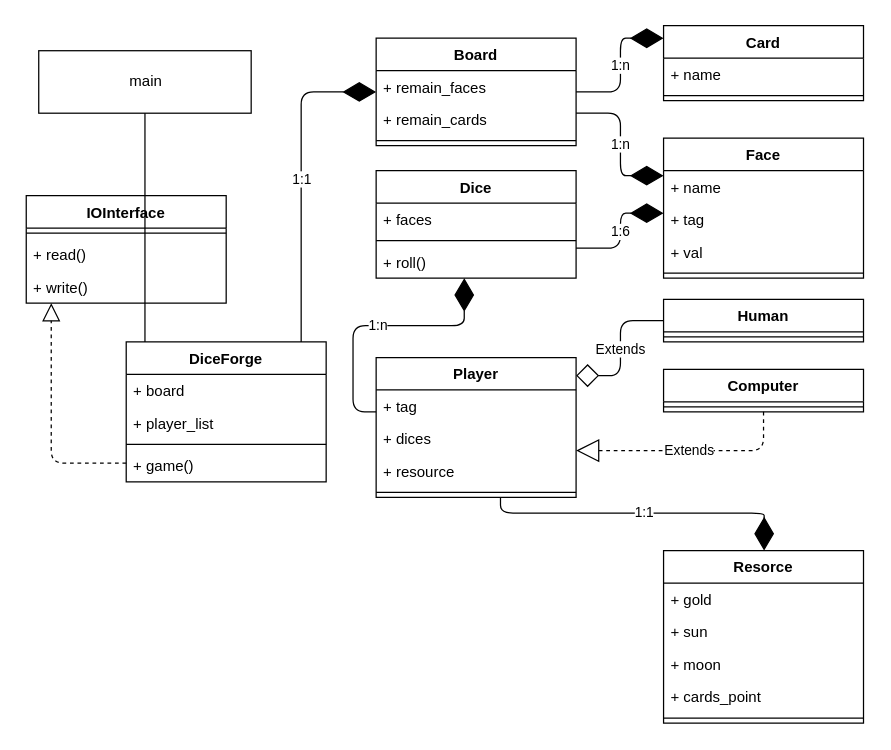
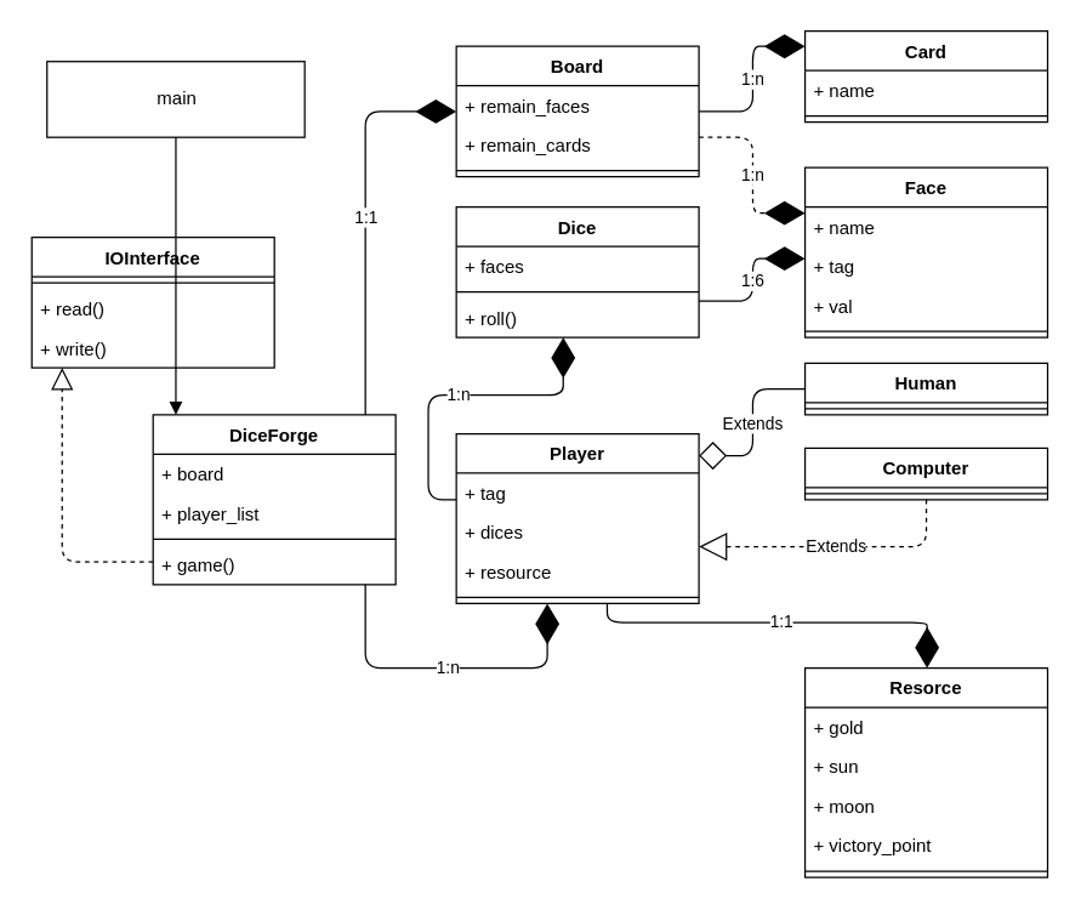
  <mxCell id="0" />
  <mxCell id="1" parent="0" />
  <mxCell id="2" value="DiceForge" style="swimlane;fontStyle=1;align=center;verticalAlign=top;childLayout=stackLayout;horizontal=1;startSize=26;horizontalStack=0;resizeParent=1;resizeParentMax=0;resizeLast=0;collapsible=1;marginBottom=0;" parent="1" vertex="1"><mxGeometry x="100.5" y="273" width="160" height="112" as="geometry" /></mxCell>
  <mxCell id="3" value="+ board" style="text;strokeColor=none;fillColor=none;align=left;verticalAlign=top;spacingLeft=4;spacingRight=4;overflow=hidden;rotatable=0;points=[[0,0.5],[1,0.5]];portConstraint=eastwest;" parent="2" vertex="1"><mxGeometry y="26" width="160" height="26" as="geometry" /></mxCell>
  <mxCell id="4" value="+ player_list" style="text;strokeColor=none;fillColor=none;align=left;verticalAlign=top;spacingLeft=4;spacingRight=4;overflow=hidden;rotatable=0;points=[[0,0.5],[1,0.5]];portConstraint=eastwest;" parent="2" vertex="1"><mxGeometry y="52" width="160" height="26" as="geometry" /></mxCell>
  <mxCell id="5" value="" style="line;strokeWidth=1;fillColor=none;align=left;verticalAlign=middle;spacingTop=-1;spacingLeft=3;spacingRight=3;rotatable=0;labelPosition=right;points=[];portConstraint=eastwest;" parent="2" vertex="1"><mxGeometry y="78" width="160" height="8" as="geometry" /></mxCell>
  <mxCell id="6" value="+ game()" style="text;strokeColor=none;fillColor=none;align=left;verticalAlign=top;spacingLeft=4;spacingRight=4;overflow=hidden;rotatable=0;points=[[0,0.5],[1,0.5]];portConstraint=eastwest;" parent="2" vertex="1"><mxGeometry y="86" width="160" height="26" as="geometry" /></mxCell>
  <mxCell id="7" value="Card" style="swimlane;fontStyle=1;align=center;verticalAlign=top;childLayout=stackLayout;horizontal=1;startSize=26;horizontalStack=0;resizeParent=1;resizeParentMax=0;resizeLast=0;collapsible=1;marginBottom=0;" parent="1" vertex="1"><mxGeometry x="530.5" y="20" width="160" height="60" as="geometry" /></mxCell>
  <mxCell id="8" value="+ name" style="text;strokeColor=none;fillColor=none;align=left;verticalAlign=top;spacingLeft=4;spacingRight=4;overflow=hidden;rotatable=0;points=[[0,0.5],[1,0.5]];portConstraint=eastwest;" parent="7" vertex="1"><mxGeometry y="26" width="160" height="26" as="geometry" /></mxCell>
  <mxCell id="9" value="" style="line;strokeWidth=1;fillColor=none;align=left;verticalAlign=middle;spacingTop=-1;spacingLeft=3;spacingRight=3;rotatable=0;labelPosition=right;points=[];portConstraint=eastwest;" parent="7" vertex="1"><mxGeometry y="52" width="160" height="8" as="geometry" /></mxCell>
  <mxCell id="10" value="Computer" style="swimlane;fontStyle=1;align=center;verticalAlign=top;childLayout=stackLayout;horizontal=1;startSize=26;horizontalStack=0;resizeParent=1;resizeParentMax=0;resizeLast=0;collapsible=1;marginBottom=0;" parent="1" vertex="1"><mxGeometry x="530.5" y="295" width="160" height="34" as="geometry" /></mxCell>
  <mxCell id="11" value="" style="line;strokeWidth=1;fillColor=none;align=left;verticalAlign=middle;spacingTop=-1;spacingLeft=3;spacingRight=3;rotatable=0;labelPosition=right;points=[];portConstraint=eastwest;" parent="10" vertex="1"><mxGeometry y="26" width="160" height="8" as="geometry" /></mxCell>
  <mxCell id="12" value="Dice" style="swimlane;fontStyle=1;align=center;verticalAlign=top;childLayout=stackLayout;horizontal=1;startSize=26;horizontalStack=0;resizeParent=1;resizeParentMax=0;resizeLast=0;collapsible=1;marginBottom=0;" parent="1" vertex="1"><mxGeometry x="300.5" y="136" width="160" height="86" as="geometry" /></mxCell>
  <mxCell id="13" value="+ faces" style="text;strokeColor=none;fillColor=none;align=left;verticalAlign=top;spacingLeft=4;spacingRight=4;overflow=hidden;rotatable=0;points=[[0,0.5],[1,0.5]];portConstraint=eastwest;" parent="12" vertex="1"><mxGeometry y="26" width="160" height="26" as="geometry" /></mxCell>
  <mxCell id="14" value="" style="line;strokeWidth=1;fillColor=none;align=left;verticalAlign=middle;spacingTop=-1;spacingLeft=3;spacingRight=3;rotatable=0;labelPosition=right;points=[];portConstraint=eastwest;" parent="12" vertex="1"><mxGeometry y="52" width="160" height="8" as="geometry" /></mxCell>
  <mxCell id="15" value="+ roll()" style="text;strokeColor=none;fillColor=none;align=left;verticalAlign=top;spacingLeft=4;spacingRight=4;overflow=hidden;rotatable=0;points=[[0,0.5],[1,0.5]];portConstraint=eastwest;" parent="12" vertex="1"><mxGeometry y="60" width="160" height="26" as="geometry" /></mxCell>
  <mxCell id="16" value="Board" style="swimlane;fontStyle=1;align=center;verticalAlign=top;childLayout=stackLayout;horizontal=1;startSize=26;horizontalStack=0;resizeParent=1;resizeParentMax=0;resizeLast=0;collapsible=1;marginBottom=0;" parent="1" vertex="1"><mxGeometry x="300.5" y="30" width="160" height="86" as="geometry" /></mxCell>
  <mxCell id="17" value="+ remain_faces&#10;" style="text;strokeColor=none;fillColor=none;align=left;verticalAlign=top;spacingLeft=4;spacingRight=4;overflow=hidden;rotatable=0;points=[[0,0.5],[1,0.5]];portConstraint=eastwest;" parent="16" vertex="1"><mxGeometry y="26" width="160" height="26" as="geometry" /></mxCell>
  <mxCell id="18" value="+ remain_cards&#10;" style="text;strokeColor=none;fillColor=none;align=left;verticalAlign=top;spacingLeft=4;spacingRight=4;overflow=hidden;rotatable=0;points=[[0,0.5],[1,0.5]];portConstraint=eastwest;" parent="16" vertex="1"><mxGeometry y="52" width="160" height="26" as="geometry" /></mxCell>
  <mxCell id="19" value="" style="line;strokeWidth=1;fillColor=none;align=left;verticalAlign=middle;spacingTop=-1;spacingLeft=3;spacingRight=3;rotatable=0;labelPosition=right;points=[];portConstraint=eastwest;" parent="16" vertex="1"><mxGeometry y="78" width="160" height="8" as="geometry" /></mxCell>
  <mxCell id="20" value="Face&#10;" style="swimlane;fontStyle=1;align=center;verticalAlign=top;childLayout=stackLayout;horizontal=1;startSize=26;horizontalStack=0;resizeParent=1;resizeParentMax=0;resizeLast=0;collapsible=1;marginBottom=0;" parent="1" vertex="1"><mxGeometry x="530.5" y="110" width="160" height="112" as="geometry"><mxRectangle x="260" y="117" width="60" height="26" as="alternateBounds" /></mxGeometry></mxCell>
  <mxCell id="21" value="+ name" style="text;strokeColor=none;fillColor=none;align=left;verticalAlign=top;spacingLeft=4;spacingRight=4;overflow=hidden;rotatable=0;points=[[0,0.5],[1,0.5]];portConstraint=eastwest;" parent="20" vertex="1"><mxGeometry y="26" width="160" height="26" as="geometry" /></mxCell>
  <mxCell id="22" value="+ tag" style="text;strokeColor=none;fillColor=none;align=left;verticalAlign=top;spacingLeft=4;spacingRight=4;overflow=hidden;rotatable=0;points=[[0,0.5],[1,0.5]];portConstraint=eastwest;" parent="20" vertex="1"><mxGeometry y="52" width="160" height="26" as="geometry" /></mxCell>
  <mxCell id="23" value="+ val" style="text;strokeColor=none;fillColor=none;align=left;verticalAlign=top;spacingLeft=4;spacingRight=4;overflow=hidden;rotatable=0;points=[[0,0.5],[1,0.5]];portConstraint=eastwest;" parent="20" vertex="1"><mxGeometry y="78" width="160" height="26" as="geometry" /></mxCell>
  <mxCell id="24" value="" style="line;strokeWidth=1;fillColor=none;align=left;verticalAlign=middle;spacingTop=-1;spacingLeft=3;spacingRight=3;rotatable=0;labelPosition=right;points=[];portConstraint=eastwest;" parent="20" vertex="1"><mxGeometry y="104" width="160" height="8" as="geometry" /></mxCell>
  <mxCell id="25" value="Human" style="swimlane;fontStyle=1;align=center;verticalAlign=top;childLayout=stackLayout;horizontal=1;startSize=26;horizontalStack=0;resizeParent=1;resizeParentMax=0;resizeLast=0;collapsible=1;marginBottom=0;" parent="1" vertex="1"><mxGeometry x="530.5" y="239" width="160" height="34" as="geometry" /></mxCell>
  <mxCell id="26" value="" style="line;strokeWidth=1;fillColor=none;align=left;verticalAlign=middle;spacingTop=-1;spacingLeft=3;spacingRight=3;rotatable=0;labelPosition=right;points=[];portConstraint=eastwest;" parent="25" vertex="1"><mxGeometry y="26" width="160" height="8" as="geometry" /></mxCell>
  <mxCell id="27" value="IOInterface" style="swimlane;fontStyle=1;align=center;verticalAlign=top;childLayout=stackLayout;horizontal=1;startSize=26;horizontalStack=0;resizeParent=1;resizeParentMax=0;resizeLast=0;collapsible=1;marginBottom=0;" parent="1" vertex="1"><mxGeometry x="20.5" y="156" width="160" height="86" as="geometry" /></mxCell>
  <mxCell id="28" value="" style="line;strokeWidth=1;fillColor=none;align=left;verticalAlign=middle;spacingTop=-1;spacingLeft=3;spacingRight=3;rotatable=0;labelPosition=right;points=[];portConstraint=eastwest;" parent="27" vertex="1"><mxGeometry y="26" width="160" height="8" as="geometry" /></mxCell>
  <mxCell id="29" value="+ read()" style="text;strokeColor=none;fillColor=none;align=left;verticalAlign=top;spacingLeft=4;spacingRight=4;overflow=hidden;rotatable=0;points=[[0,0.5],[1,0.5]];portConstraint=eastwest;" parent="27" vertex="1"><mxGeometry y="34" width="160" height="26" as="geometry" /></mxCell>
  <mxCell id="30" value="+ write()" style="text;strokeColor=none;fillColor=none;align=left;verticalAlign=top;spacingLeft=4;spacingRight=4;overflow=hidden;rotatable=0;points=[[0,0.5],[1,0.5]];portConstraint=eastwest;" parent="27" vertex="1"><mxGeometry y="60" width="160" height="26" as="geometry" /></mxCell>
  <mxCell id="31" value="Player" style="swimlane;fontStyle=1;align=center;verticalAlign=top;childLayout=stackLayout;horizontal=1;startSize=26;horizontalStack=0;resizeParent=1;resizeParentMax=0;resizeLast=0;collapsible=1;marginBottom=0;" parent="1" vertex="1"><mxGeometry x="300.5" y="285.5" width="160" height="112" as="geometry" /></mxCell>
  <mxCell id="32" value="+ tag" style="text;strokeColor=none;fillColor=none;align=left;verticalAlign=top;spacingLeft=4;spacingRight=4;overflow=hidden;rotatable=0;points=[[0,0.5],[1,0.5]];portConstraint=eastwest;" parent="31" vertex="1"><mxGeometry y="26" width="160" height="26" as="geometry" /></mxCell>
  <mxCell id="33" value="+ dices" style="text;strokeColor=none;fillColor=none;align=left;verticalAlign=top;spacingLeft=4;spacingRight=4;overflow=hidden;rotatable=0;points=[[0,0.5],[1,0.5]];portConstraint=eastwest;" parent="31" vertex="1"><mxGeometry y="52" width="160" height="26" as="geometry" /></mxCell>
  <mxCell id="34" value="+ resource" style="text;strokeColor=none;fillColor=none;align=left;verticalAlign=top;spacingLeft=4;spacingRight=4;overflow=hidden;rotatable=0;points=[[0,0.5],[1,0.5]];portConstraint=eastwest;" parent="31" vertex="1"><mxGeometry y="78" width="160" height="26" as="geometry" /></mxCell>
  <mxCell id="35" value="" style="line;strokeWidth=1;fillColor=none;align=left;verticalAlign=middle;spacingTop=-1;spacingLeft=3;spacingRight=3;rotatable=0;labelPosition=right;points=[];portConstraint=eastwest;" parent="31" vertex="1"><mxGeometry y="104" width="160" height="8" as="geometry" /></mxCell>
  <mxCell id="36" value="Resorce&#10;" style="swimlane;fontStyle=1;align=center;verticalAlign=top;childLayout=stackLayout;horizontal=1;startSize=26;horizontalStack=0;resizeParent=1;resizeParentMax=0;resizeLast=0;collapsible=1;marginBottom=0;" parent="1" vertex="1"><mxGeometry x="530.5" y="440" width="160" height="138" as="geometry" /></mxCell>
  <mxCell id="37" value="+ gold" style="text;strokeColor=none;fillColor=none;align=left;verticalAlign=top;spacingLeft=4;spacingRight=4;overflow=hidden;rotatable=0;points=[[0,0.5],[1,0.5]];portConstraint=eastwest;" parent="36" vertex="1"><mxGeometry y="26" width="160" height="26" as="geometry" /></mxCell>
  <mxCell id="38" value="+ sun" style="text;strokeColor=none;fillColor=none;align=left;verticalAlign=top;spacingLeft=4;spacingRight=4;overflow=hidden;rotatable=0;points=[[0,0.5],[1,0.5]];portConstraint=eastwest;" parent="36" vertex="1"><mxGeometry y="52" width="160" height="26" as="geometry" /></mxCell>
  <mxCell id="39" value="+ moon" style="text;strokeColor=none;fillColor=none;align=left;verticalAlign=top;spacingLeft=4;spacingRight=4;overflow=hidden;rotatable=0;points=[[0,0.5],[1,0.5]];portConstraint=eastwest;" parent="36" vertex="1"><mxGeometry y="78" width="160" height="26" as="geometry" /></mxCell>
- <mxCell id="40" value="+ cards_point" style="text;strokeColor=none;fillColor=none;align=left;verticalAlign=top;spacingLeft=4;spacingRight=4;overflow=hidden;rotatable=0;points=[[0,0.5],[1,0.5]];portConstraint=eastwest;" parent="36" vertex="1"><mxGeometry y="104" width="160" height="26" as="geometry" /></mxCell>
+ <mxCell id="40" value="+ victory_point" style="text;strokeColor=none;fillColor=none;align=left;verticalAlign=top;spacingLeft=4;spacingRight=4;overflow=hidden;rotatable=0;points=[[0,0.5],[1,0.5]];portConstraint=eastwest;" parent="36" vertex="1"><mxGeometry y="104" width="160" height="26" as="geometry" /></mxCell>
  <mxCell id="41" value="" style="line;strokeWidth=1;fillColor=none;align=left;verticalAlign=middle;spacingTop=-1;spacingLeft=3;spacingRight=3;rotatable=0;labelPosition=right;points=[];portConstraint=eastwest;" parent="36" vertex="1"><mxGeometry y="130" width="160" height="8" as="geometry" /></mxCell>
  <mxCell id="42" value="1:n" style="endArrow=diamondThin;endFill=1;endSize=24;html=1;edgeStyle=orthogonalEdgeStyle;" parent="1" source="16" target="7" edge="1"><mxGeometry width="160" relative="1" as="geometry"><mxPoint x="477" y="60" as="sourcePoint" /><mxPoint x="524" y="60" as="targetPoint" /><Array as="points"><mxPoint x="496" y="73" /><mxPoint x="496" y="30" /></Array></mxGeometry></mxCell>
- <mxCell id="43" value="1:n" style="endArrow=diamondThin;endFill=1;endSize=24;html=1;edgeStyle=orthogonalEdgeStyle;" parent="1" source="16" target="20" edge="1"><mxGeometry width="160" relative="1" as="geometry"><mxPoint x="340.5" y="160" as="sourcePoint" /><mxPoint x="500.5" y="160" as="targetPoint" /><Array as="points"><mxPoint x="496" y="90" /><mxPoint x="496" y="140" /></Array></mxGeometry></mxCell>
+ <mxCell id="43" value="1:n" style="endArrow=diamondThin;endFill=1;endSize=24;html=1;edgeStyle=orthogonalEdgeStyle;dashed=1;" parent="1" source="16" target="20" edge="1"><mxGeometry width="160" relative="1" as="geometry"><mxPoint x="340.5" y="160" as="sourcePoint" /><mxPoint x="500.5" y="160" as="targetPoint" /><Array as="points"><mxPoint x="496" y="90" /><mxPoint x="496" y="140" /></Array></mxGeometry></mxCell>
  <mxCell id="44" value="1:1" style="endArrow=diamondThin;endFill=1;endSize=24;html=1;align=center;edgeStyle=orthogonalEdgeStyle;" parent="1" source="31" target="36" edge="1"><mxGeometry width="160" relative="1" as="geometry"><mxPoint x="420.5" y="430" as="sourcePoint" /><mxPoint x="580.5" y="430" as="targetPoint" /><Array as="points"><mxPoint x="400" y="410" /><mxPoint x="611" y="410" /></Array></mxGeometry></mxCell>
  <mxCell id="45" value="Extends" style="endArrow=block;endSize=16;endFill=0;html=1;align=center;edgeStyle=orthogonalEdgeStyle;dashed=1;" parent="1" source="10" target="31" edge="1"><mxGeometry width="160" relative="1" as="geometry"><mxPoint x="320.5" y="470" as="sourcePoint" /><mxPoint x="480.5" y="470" as="targetPoint" /><Array as="points"><mxPoint x="611" y="360" /></Array></mxGeometry></mxCell>
  <mxCell id="46" value="Extends" style="endArrow=diamond;endSize=16;endFill=0;html=1;align=center;edgeStyle=orthogonalEdgeStyle;" parent="1" source="25" target="31" edge="1"><mxGeometry width="160" relative="1" as="geometry"><mxPoint x="300.5" y="500" as="sourcePoint" /><mxPoint x="460.5" y="500" as="targetPoint" /><Array as="points"><mxPoint x="496" y="256" /><mxPoint x="496" y="300" /></Array></mxGeometry></mxCell>
  <mxCell id="47" value="1:6" style="endArrow=diamondThin;endFill=1;endSize=24;html=1;edgeStyle=orthogonalEdgeStyle;" parent="1" source="12" target="20" edge="1"><mxGeometry width="160" relative="1" as="geometry"><mxPoint x="480.5" y="83" as="sourcePoint" /><mxPoint x="540.5" y="166" as="targetPoint" /><Array as="points"><mxPoint x="496" y="198" /><mxPoint x="496" y="170" /></Array></mxGeometry></mxCell>
  <mxCell id="48" value="1:1" style="endArrow=diamondThin;endFill=1;endSize=24;html=1;edgeStyle=orthogonalEdgeStyle;" parent="1" source="2" target="16" edge="1"><mxGeometry width="160" relative="1" as="geometry"><mxPoint x="470.5" y="83" as="sourcePoint" /><mxPoint x="540.5" y="60" as="targetPoint" /><Array as="points"><mxPoint x="240.5" y="73" /></Array></mxGeometry></mxCell>
+ <mxCell id="49" value="1:n" style="endArrow=diamondThin;endFill=1;endSize=24;html=1;edgeStyle=orthogonalEdgeStyle;" parent="1" source="2" target="31" edge="1"><mxGeometry width="160" relative="1" as="geometry"><mxPoint x="182.5" y="291" as="sourcePoint" /><mxPoint x="310.5" y="83" as="targetPoint" /><Array as="points"><mxPoint x="240.5" y="440" /><mxPoint x="360.5" y="440" /></Array></mxGeometry></mxCell>
  <mxCell id="50" value="" style="endArrow=block;dashed=1;endFill=0;endSize=12;html=1;align=center;edgeStyle=orthogonalEdgeStyle;" parent="1" source="2" target="27" edge="1"><mxGeometry width="160" relative="1" as="geometry"><mxPoint x="20.5" y="600" as="sourcePoint" /><mxPoint x="180.5" y="600" as="targetPoint" /><Array as="points"><mxPoint x="40.5" y="370" /></Array></mxGeometry></mxCell>
  <mxCell id="51" value="main" style="html=1;" parent="1" vertex="1"><mxGeometry x="30.5" y="40" width="170" height="50" as="geometry" /></mxCell>
- <mxCell id="52" value="" style="endArrow=none;html=1;align=center;edgeStyle=orthogonalEdgeStyle;" parent="1" source="51" target="2" edge="1"><mxGeometry width="50" height="50" relative="1" as="geometry"><mxPoint x="-19.5" y="210" as="sourcePoint" /><mxPoint x="70.5" y="600" as="targetPoint" /><Array as="points"><mxPoint x="200.5" y="65" /></Array></mxGeometry></mxCell>
+ <mxCell id="52" value="" style="endArrow=block;html=1;align=center;edgeStyle=orthogonalEdgeStyle;" parent="1" source="51" target="2" edge="1"><mxGeometry width="50" height="50" relative="1" as="geometry"><mxPoint x="-19.5" y="210" as="sourcePoint" /><mxPoint x="70.5" y="600" as="targetPoint" /><Array as="points"><mxPoint x="200.5" y="65" /></Array></mxGeometry></mxCell>
  <mxCell id="53" value="1:n" style="endArrow=diamondThin;endFill=1;endSize=24;html=1;edgeStyle=orthogonalEdgeStyle;" parent="1" source="31" target="12" edge="1"><mxGeometry width="160" relative="1" as="geometry"><mxPoint x="251" y="395" as="sourcePoint" /><mxPoint x="371" y="395" as="targetPoint" /><Array as="points"><mxPoint x="282" y="329" /><mxPoint x="282" y="260" /><mxPoint x="371" y="260" /></Array></mxGeometry></mxCell>
